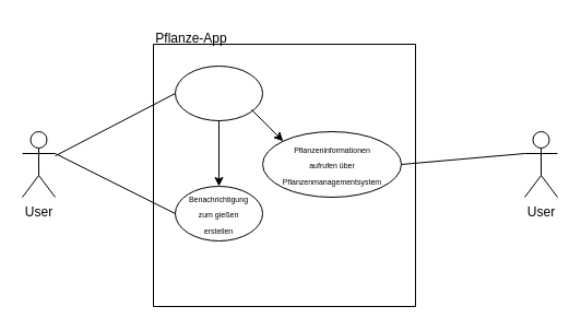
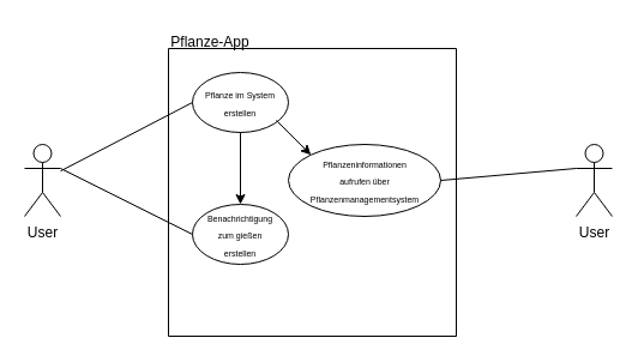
  <mxCell id="0" />
  <mxCell id="1" parent="0" />
  <mxCell id="2" value="User" style="shape=umlActor;verticalLabelPosition=bottom;verticalAlign=top;html=1;outlineConnect=0;" vertex="1" parent="1"><mxGeometry x="20" y="120" width="30" height="60" as="geometry" /></mxCell>
  <mxCell id="3" value="" style="swimlane;startSize=0;" vertex="1" parent="1"><mxGeometry x="140" y="40" width="240" height="240" as="geometry" /></mxCell>
  <mxCell id="4" value="" style="ellipse;whiteSpace=wrap;html=1;" vertex="1" parent="3"><mxGeometry x="20" y="20" width="80" height="50" as="geometry" /></mxCell>
+ <mxCell id="5" value="&lt;font style=&quot;font-size: 7px;&quot;&gt;Pflanze im System erstellen&lt;br&gt;&lt;/font&gt;" style="text;html=1;align=center;verticalAlign=middle;whiteSpace=wrap;rounded=0;" vertex="1" parent="3"><mxGeometry x="30" y="30" width="60" height="30" as="geometry" /></mxCell>
  <mxCell id="6" value="" style="ellipse;whiteSpace=wrap;html=1;" vertex="1" parent="3"><mxGeometry x="20" y="130" width="80" height="50" as="geometry" /></mxCell>
  <mxCell id="7" value="&lt;font style=&quot;font-size: 7px;&quot;&gt;Benachrichtigung zum gießen erstellen&lt;/font&gt;" style="text;html=1;align=center;verticalAlign=middle;whiteSpace=wrap;rounded=0;" vertex="1" parent="3"><mxGeometry x="30" y="140" width="60" height="30" as="geometry" /></mxCell>
  <mxCell id="8" value="" style="endArrow=classic;html=1;rounded=0;entryX=0.5;entryY=0;entryDx=0;entryDy=0;exitX=0.5;exitY=1;exitDx=0;exitDy=0;" edge="1" parent="3" source="4" target="6"><mxGeometry width="50" height="50" relative="1" as="geometry"><mxPoint x="30" y="120" as="sourcePoint" /><mxPoint x="80" y="70" as="targetPoint" /></mxGeometry></mxCell>
  <mxCell id="9" value="" style="ellipse;whiteSpace=wrap;html=1;" vertex="1" parent="3"><mxGeometry x="100" y="80" width="127" height="60" as="geometry" /></mxCell>
  <mxCell id="10" value="&lt;font style=&quot;font-size: 7px;&quot;&gt;Pflanzeninformationen aufrufen über Pflanzenmanagementsystem&lt;/font&gt;" style="text;html=1;align=center;verticalAlign=middle;whiteSpace=wrap;rounded=0;" vertex="1" parent="3"><mxGeometry x="133.5" y="95" width="60" height="30" as="geometry" /></mxCell>
  <mxCell id="11" value="" style="endArrow=classic;html=1;rounded=0;entryX=0;entryY=0;entryDx=0;entryDy=0;exitX=0.5;exitY=1;exitDx=0;exitDy=0;" edge="1" parent="3" target="9"><mxGeometry width="50" height="50" relative="1" as="geometry"><mxPoint x="90" y="60" as="sourcePoint" /><mxPoint x="90" y="120" as="targetPoint" /></mxGeometry></mxCell>
  <mxCell id="12" value="Pflanze-App" style="text;html=1;align=center;verticalAlign=middle;whiteSpace=wrap;rounded=0;" vertex="1" parent="1"><mxGeometry x="120" y="20" width="110" height="30" as="geometry" /></mxCell>
  <mxCell id="13" value="" style="endArrow=none;html=1;rounded=0;entryX=0;entryY=0.5;entryDx=0;entryDy=0;" edge="1" parent="1" source="2" target="4"><mxGeometry width="50" height="50" relative="1" as="geometry"><mxPoint x="60" y="150" as="sourcePoint" /><mxPoint x="140" y="60" as="targetPoint" /></mxGeometry></mxCell>
  <mxCell id="14" value="" style="endArrow=none;html=1;rounded=0;entryX=0;entryY=0.5;entryDx=0;entryDy=0;" edge="1" parent="1" target="6"><mxGeometry width="50" height="50" relative="1" as="geometry"><mxPoint x="50" y="140" as="sourcePoint" /><mxPoint x="160" y="190" as="targetPoint" /></mxGeometry></mxCell>
  <mxCell id="15" value="User" style="shape=umlActor;verticalLabelPosition=bottom;verticalAlign=top;html=1;outlineConnect=0;" vertex="1" parent="1"><mxGeometry x="480" y="120" width="30" height="60" as="geometry" /></mxCell>
  <mxCell id="16" value="" style="endArrow=none;html=1;rounded=0;entryX=0;entryY=0.5;entryDx=0;entryDy=0;exitX=1;exitY=0.5;exitDx=0;exitDy=0;" edge="1" parent="1" source="9"><mxGeometry width="50" height="50" relative="1" as="geometry"><mxPoint x="370" y="197" as="sourcePoint" /><mxPoint x="480" y="140" as="targetPoint" /></mxGeometry></mxCell>
